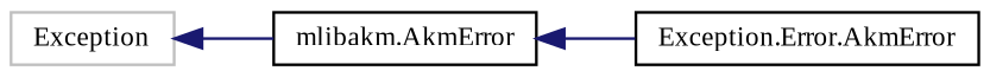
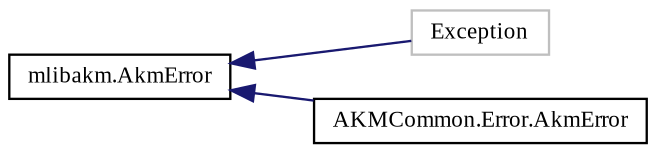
  digraph {
    fontname="Liberation Serif"
    rankdir=LR
    node [color=black fillcolor=white fontname="Liberation Serif" fontsize=10 shape=record style=filled]
    edge [color=midnightblue dir=back fontname="Liberation Serif" fontsize=10 labelfontname=Helvetica labelfontsize=10 style=solid]
    n1 [color=grey75 height=0.2 label=Exception width=0.4]
    n2 [height=0.2 label="mlibakm.AkmError" width=0.4]
-   n3 [height=0.2 label="Exception.Error.AkmError" width=0.4]
-   n1 -> n2
+   n3 [height=0.2 label="AKMCommon.Error.AkmError" width=0.4]
+   n2 -> n1
    n2 -> n3
  }
